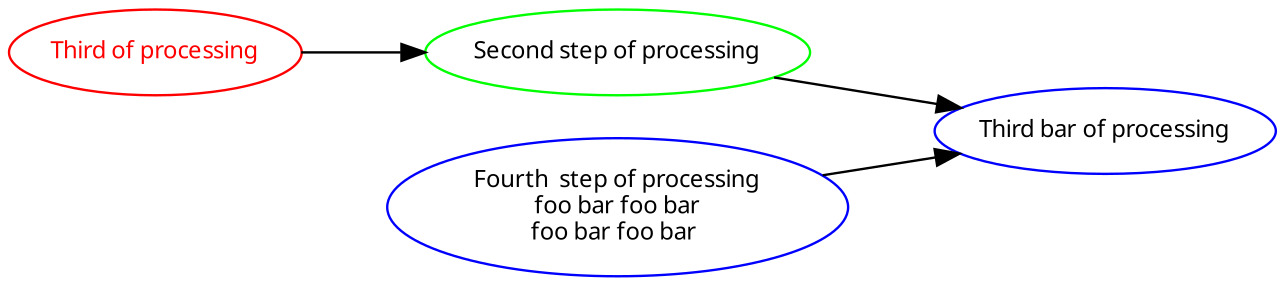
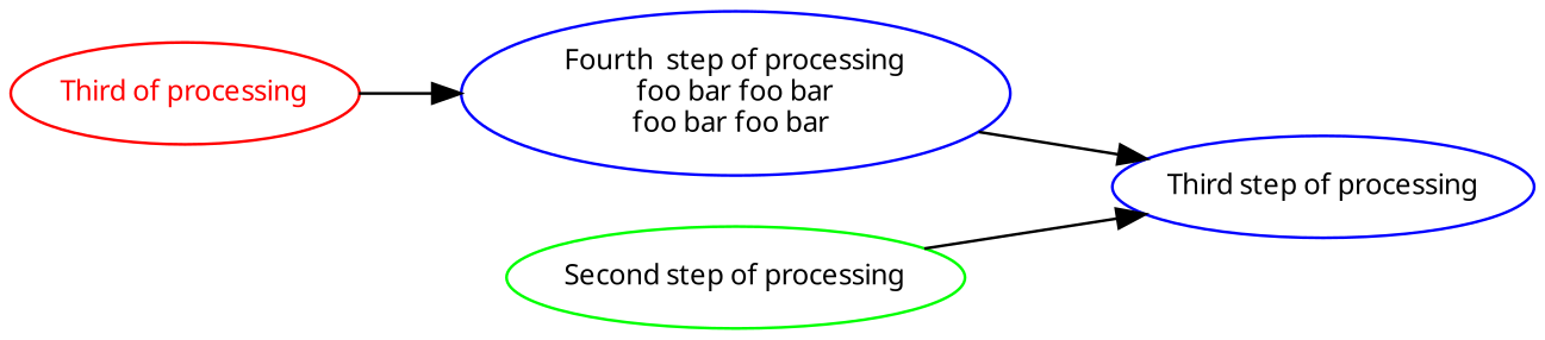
  digraph {
    fontname="Noto Sans"
    rankdir=LR
    node [color=blue fontname="Noto Sans" fontsize=10]
    edge [fontname="Noto Sans" fontsize=10]
    n1 [color=red fontcolor=red label="Third of processing"]
    n2 [color=green label="Second step of processing"]
-   n3 [label="Third bar of processing"]
+   n3 [label="Third step of processing"]
    n4 [fillcolor=yellow label="Fourth  step of processing\nfoo bar foo bar\nfoo bar foo bar "]
-   n1 -> n2
+   n1 -> n4
    n2 -> n3
    n4 -> n3
  }
